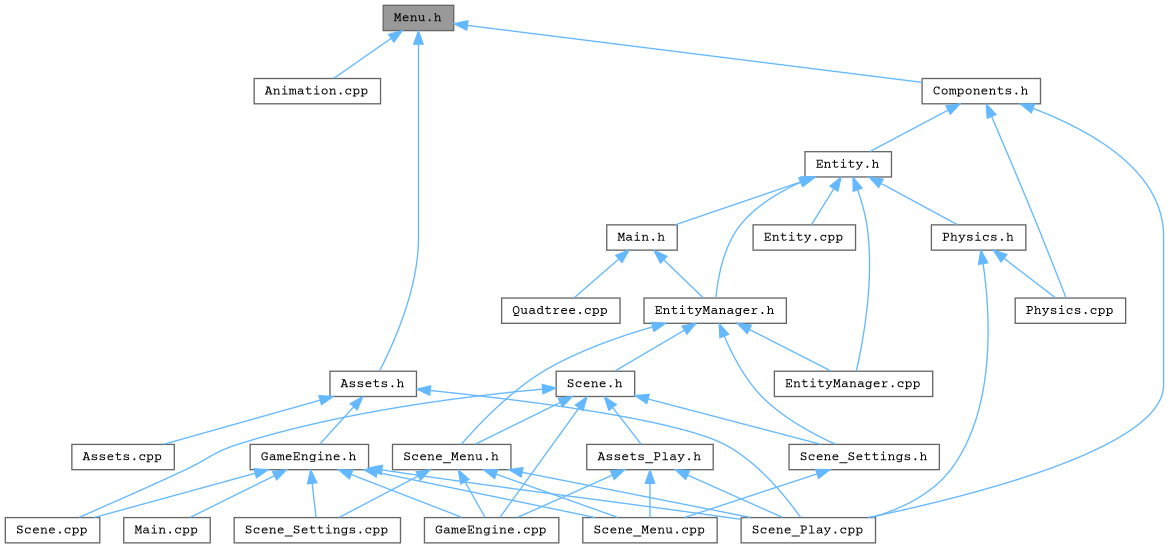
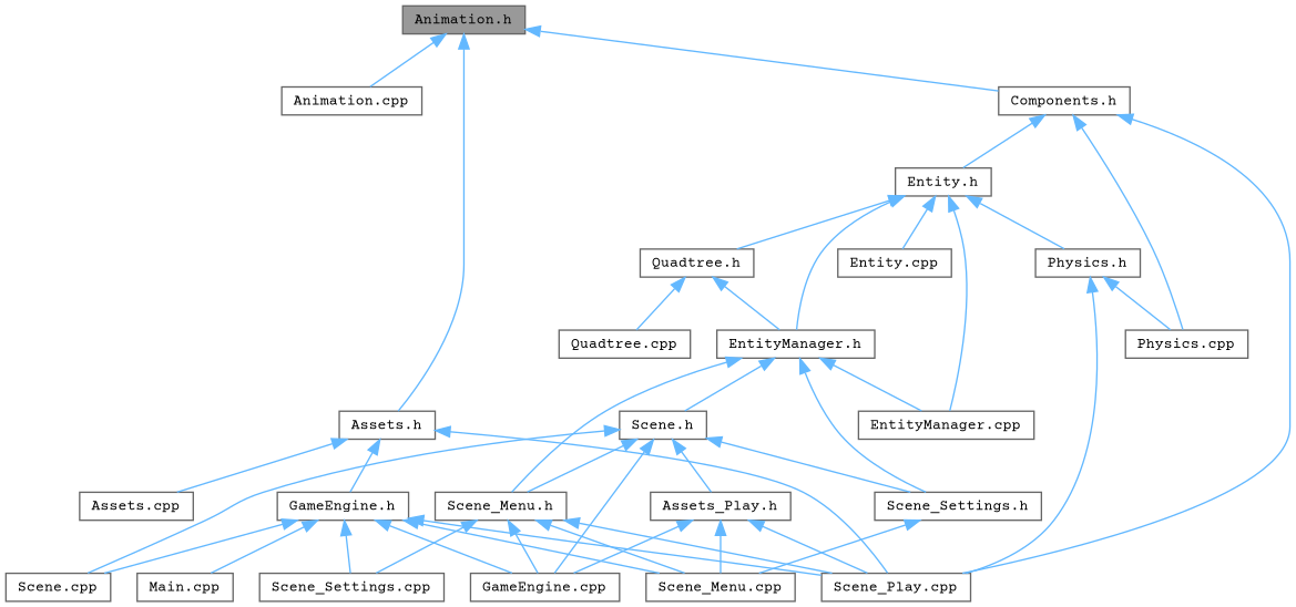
  digraph {
    fontname="Courier Prime"
    node [color=grey40 fillcolor=white fontname="Courier Prime" fontsize=10 shape=box style=filled]
    edge [color=steelblue1 dir=back fontname="Courier Prime" fontsize=10 labelfontname=Helvetica labelfontsize=10 style=solid]
-   n1 [color=gray40 fillcolor=grey60 fontcolor=black height=0.2 label="Menu.h" width=0.4]
+   n1 [color=gray40 fillcolor=grey60 fontcolor=black height=0.2 label="Animation.h" width=0.4]
    n2 [height=0.2 label="Animation.cpp" width=0.4]
    n3 [height=0.2 label="Assets.h" width=0.4]
    n4 [height=0.2 label="Components.h" width=0.4]
    n5 [height=0.2 label="Assets.cpp" width=0.4]
    n6 [height=0.2 label="Scene_Play.cpp" width=0.4]
    n7 [height=0.2 label="GameEngine.h" width=0.4]
    n8 [height=0.2 label="Entity.h" width=0.4]
    n9 [height=0.2 label="Physics.cpp" width=0.4]
    n10 [height=0.2 label="GameEngine.cpp" width=0.4]
    n11 [height=0.2 label="Scene.cpp" width=0.4]
    n12 [height=0.2 label="Scene_Menu.cpp" width=0.4]
    n13 [height=0.2 label="Scene_Settings.cpp" width=0.4]
    n14 [height=0.2 label="Main.cpp" width=0.4]
    n15 [height=0.2 label="Entity.cpp" width=0.4]
    n16 [height=0.2 label="EntityManager.cpp" width=0.4]
    n17 [height=0.2 label="EntityManager.h" width=0.4]
    n18 [height=0.2 label="Physics.h" width=0.4]
-   n19 [height=0.2 label="Main.h" width=0.4]
+   n19 [height=0.2 label="Quadtree.h" width=0.4]
    n20 [height=0.2 label="Scene.h" width=0.4]
    n21 [height=0.2 label="Scene_Menu.h" width=0.4]
    n22 [height=0.2 label="Scene_Settings.h" width=0.4]
    n23 [height=0.2 label="Quadtree.cpp" width=0.4]
    n24 [height=0.2 label="Assets_Play.h" width=0.4]
    n1 -> n2
    n1 -> n3
    n1 -> n4
    n3 -> n5
    n3 -> n6
    n3 -> n7
    n4 -> n6
    n4 -> n8
    n4 -> n9
    n7 -> n6
    n7 -> n10
    n7 -> n11
    n7 -> n12
    n7 -> n13
    n7 -> n14
    n8 -> n15
    n8 -> n16
    n8 -> n17
    n8 -> n18
    n8 -> n19
    n17 -> n16
    n17 -> n20
    n17 -> n21
    n17 -> n22
    n18 -> n6
    n18 -> n9
    n19 -> n17
    n19 -> n23
    n20 -> n10
    n20 -> n11
    n20 -> n21
    n20 -> n22
    n20 -> n24
    n21 -> n6
    n21 -> n10
    n21 -> n12
    n21 -> n13
    n22 -> n12
    n24 -> n6
    n24 -> n10
    n24 -> n12
  }
